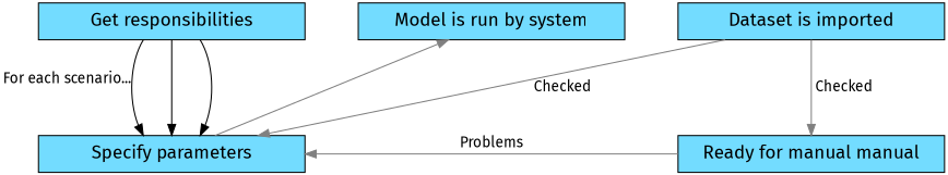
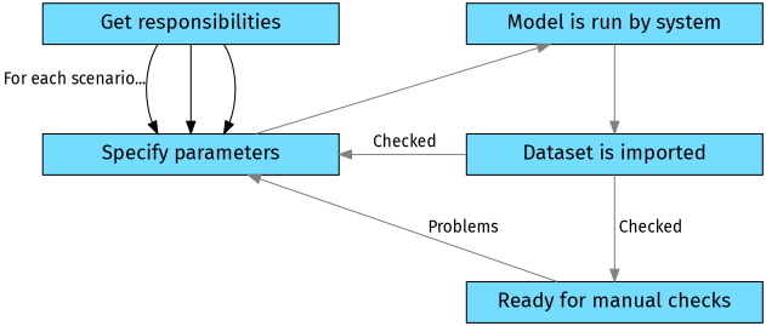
  digraph {
    fontname="Fira Sans"
    nodesep=1
    ranksep=1.5
    node [fillcolor="#73DCFF" fontname="Fira Sans" fontsize=25 penwidth=1.5 shape=box style=filled]
    edge [arrowsize=1.5 fontname="Fira Sans" fontsize=20 penwidth=1.5 color="#808080"]
    n1 [height=0.7 label="Get responsibilities" width=5]
    n2 [height=0.7 label="Specify parameters" width=5]
    n3 [height=0.7 label="Model is run by system" width=5]
    n4 [height=0.7 label="Dataset is imported" width=5]
-   n5 [height=0.7 label="Ready for manual manual" width=5]
+   n5 [height=0.7 label="Ready for manual checks" width=5]
    n1 -> n2 [xlabel="For each scenario..." color=""]
    n1 -> n2 [color=""]
    n1 -> n2 [color=""]
    n2 -> n3 [constraint=false]
+   n3 -> n4 [weight=2]
    n4 -> n2 [constraint=false label=" Checked"]
    n4 -> n5 [constraint=true label=" Checked" weight=2]
    n5 -> n2 [constraint=false label=Problems weight=0.5]
  }
